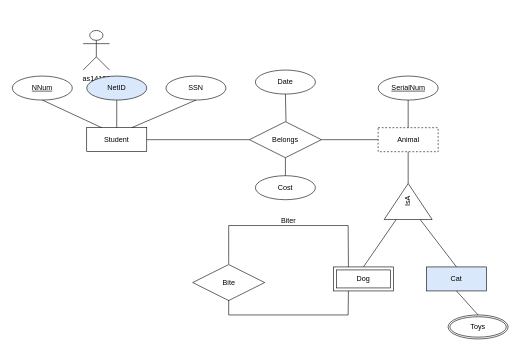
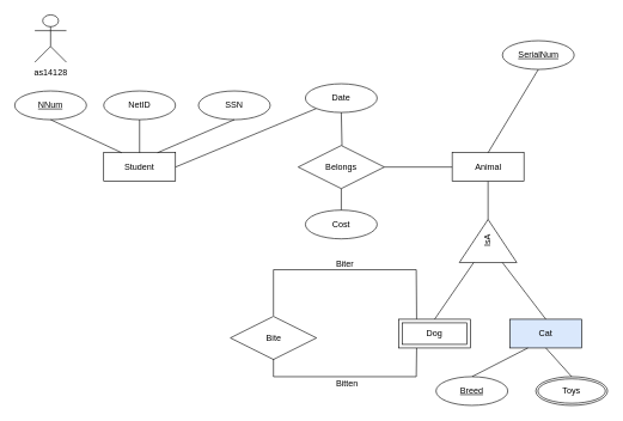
  <mxCell id="0" />
  <mxCell id="1" parent="0" />
- <mxCell id="2" value="as14128" style="shape=umlActor;verticalLabelPosition=bottom;verticalAlign=top;html=1;outlineConnect=0;" parent="1" vertex="1"><mxGeometry x="138" y="50" width="44" height="66" as="geometry" /></mxCell>
+ <mxCell id="2" value="as14128" style="shape=umlActor;verticalLabelPosition=bottom;verticalAlign=top;html=1;outlineConnect=0;" parent="1" vertex="1"><mxGeometry x="48" y="20" width="44" height="66" as="geometry" /></mxCell>
  <mxCell id="3" value="Student" style="whiteSpace=wrap;html=1;align=center;" parent="1" vertex="1"><mxGeometry x="144" y="212" width="100" height="40" as="geometry" /></mxCell>
- <mxCell id="4" value="Animal" style="whiteSpace=wrap;html=1;align=center;dashed=1;" parent="1" vertex="1"><mxGeometry x="629.5" y="212" width="100" height="40" as="geometry" /></mxCell>
+ <mxCell id="4" value="Animal" style="whiteSpace=wrap;html=1;align=center;" parent="1" vertex="1"><mxGeometry x="629.5" y="212" width="100" height="40" as="geometry" /></mxCell>
  <mxCell id="5" value="Belongs" style="shape=rhombus;perimeter=rhombusPerimeter;whiteSpace=wrap;html=1;align=center;" parent="1" vertex="1"><mxGeometry x="415" y="202" width="120" height="60" as="geometry" /></mxCell>
  <mxCell id="6" value="NNum" style="ellipse;whiteSpace=wrap;html=1;align=center;fontStyle=4;" parent="1" vertex="1"><mxGeometry x="20" y="126" width="100" height="40" as="geometry" /></mxCell>
  <mxCell id="7" value="SSN" style="ellipse;whiteSpace=wrap;html=1;align=center;" parent="1" vertex="1"><mxGeometry x="276" y="126" width="100" height="40" as="geometry" /></mxCell>
  <mxCell id="8" value="" style="endArrow=none;html=1;rounded=0;exitX=0.5;exitY=1;exitDx=0;exitDy=0;entryX=0.25;entryY=0;entryDx=0;entryDy=0;" parent="1" source="6" target="3" edge="1"><mxGeometry relative="1" as="geometry"><mxPoint x="79" y="188" as="sourcePoint" /><mxPoint x="239" y="188" as="targetPoint" /></mxGeometry></mxCell>
  <mxCell id="9" value="" style="endArrow=none;html=1;rounded=0;exitX=0.5;exitY=1;exitDx=0;exitDy=0;entryX=0.5;entryY=0;entryDx=0;entryDy=0;" parent="1" target="3" edge="1"><mxGeometry relative="1" as="geometry"><mxPoint x="194" y="166" as="sourcePoint" /><mxPoint x="355" y="186" as="targetPoint" /></mxGeometry></mxCell>
  <mxCell id="10" value="" style="endArrow=none;html=1;rounded=0;exitX=0.5;exitY=1;exitDx=0;exitDy=0;entryX=0.75;entryY=0;entryDx=0;entryDy=0;" parent="1" source="7" target="3" edge="1"><mxGeometry relative="1" as="geometry"><mxPoint x="243" y="192" as="sourcePoint" /><mxPoint x="403" y="192" as="targetPoint" /></mxGeometry></mxCell>
- <mxCell id="11" value="SerialNum" style="ellipse;whiteSpace=wrap;html=1;align=center;fontStyle=4;" parent="1" vertex="1"><mxGeometry x="629.5" y="126" width="100" height="40" as="geometry" /></mxCell>
+ <mxCell id="11" value="SerialNum" style="ellipse;whiteSpace=wrap;html=1;align=center;fontStyle=4;" parent="1" vertex="1"><mxGeometry x="699.5" y="56" width="100" height="40" as="geometry" /></mxCell>
  <mxCell id="12" value="IsA" style="triangle;whiteSpace=wrap;html=1;rotation=-90;" parent="1" vertex="1"><mxGeometry x="649.5" y="295" width="60" height="80" as="geometry" /></mxCell>
  <mxCell id="13" value="" style="endArrow=none;html=1;rounded=0;exitX=0.5;exitY=1;exitDx=0;exitDy=0;exitPerimeter=0;entryX=1;entryY=0.5;entryDx=0;entryDy=0;" parent="1" source="4" target="12" edge="1"><mxGeometry relative="1" as="geometry"><mxPoint x="703" y="276" as="sourcePoint" /><mxPoint x="710" y="307" as="targetPoint" /></mxGeometry></mxCell>
  <mxCell id="14" value="Cat" style="whiteSpace=wrap;html=1;align=center;fillColor=#dae8fc;" parent="1" vertex="1"><mxGeometry x="710" y="444" width="100" height="40" as="geometry" /></mxCell>
  <mxCell id="15" value="" style="endArrow=none;html=1;rounded=0;exitX=0;exitY=0.25;exitDx=0;exitDy=0;entryX=0.5;entryY=0;entryDx=0;entryDy=0;" parent="1" source="12" target="33" edge="1"><mxGeometry relative="1" as="geometry"><mxPoint x="554" y="401" as="sourcePoint" /><mxPoint x="604.5" y="444" as="targetPoint" /></mxGeometry></mxCell>
  <mxCell id="16" value="" style="endArrow=none;html=1;rounded=0;exitX=0;exitY=0.75;exitDx=0;exitDy=0;entryX=0.5;entryY=0;entryDx=0;entryDy=0;" parent="1" source="12" target="14" edge="1"><mxGeometry relative="1" as="geometry"><mxPoint x="727" y="398" as="sourcePoint" /><mxPoint x="887" y="398" as="targetPoint" /></mxGeometry></mxCell>
  <mxCell id="17" value="" style="endArrow=none;html=1;rounded=0;exitX=0.5;exitY=1;exitDx=0;exitDy=0;entryX=0.5;entryY=0;entryDx=0;entryDy=0;" parent="1" source="11" target="4" edge="1"><mxGeometry relative="1" as="geometry"><mxPoint x="651" y="184" as="sourcePoint" /><mxPoint x="811" y="184" as="targetPoint" /></mxGeometry></mxCell>
  <mxCell id="18" value="Toys" style="ellipse;shape=doubleEllipse;margin=3;whiteSpace=wrap;html=1;align=center;" parent="1" vertex="1"><mxGeometry x="746" y="524" width="100" height="40" as="geometry" /></mxCell>
  <mxCell id="19" value="" style="endArrow=none;html=1;rounded=0;exitX=0.5;exitY=1;exitDx=0;exitDy=0;entryX=0.5;entryY=0;entryDx=0;entryDy=0;" parent="1" source="14" target="18" edge="1"><mxGeometry relative="1" as="geometry"><mxPoint x="697" y="502" as="sourcePoint" /><mxPoint x="857" y="502" as="targetPoint" /></mxGeometry></mxCell>
+ <mxCell id="20" value="" style="endArrow=none;html=1;rounded=0;entryX=0.25;entryY=1;entryDx=0;entryDy=0;exitX=0.5;exitY=0;exitDx=0;exitDy=0;" parent="1" source="34" target="14" edge="1"><mxGeometry relative="1" as="geometry"><mxPoint x="654" y="524" as="sourcePoint" /><mxPoint x="752" y="496" as="targetPoint" /></mxGeometry></mxCell>
  <mxCell id="21" value="Bite" style="shape=rhombus;perimeter=rhombusPerimeter;whiteSpace=wrap;html=1;align=center;" parent="1" vertex="1"><mxGeometry x="320.5" y="440" width="120" height="60" as="geometry" /></mxCell>
  <mxCell id="22" value="" style="endArrow=none;html=1;rounded=0;exitX=0.5;exitY=0;exitDx=0;exitDy=0;entryX=0.25;entryY=0;entryDx=0;entryDy=0;" parent="1" target="33" edge="1"><mxGeometry relative="1" as="geometry"><mxPoint x="380.5" y="439" as="sourcePoint" /><mxPoint x="579.5" y="444" as="targetPoint" /><Array as="points"><mxPoint x="380.5" y="375" /><mxPoint x="579.5" y="375" /></Array></mxGeometry></mxCell>
  <mxCell id="23" value="" style="endArrow=none;html=1;rounded=0;exitX=0.5;exitY=1;exitDx=0;exitDy=0;entryX=0.25;entryY=1;entryDx=0;entryDy=0;" parent="1" target="33" edge="1"><mxGeometry relative="1" as="geometry"><mxPoint x="380.5" y="499" as="sourcePoint" /><mxPoint x="579.5" y="484" as="targetPoint" /><Array as="points"><mxPoint x="380.5" y="524" /><mxPoint x="579.5" y="524" /></Array></mxGeometry></mxCell>
  <mxCell id="24" value="Biter" style="text;strokeColor=none;fillColor=none;spacingLeft=4;spacingRight=4;overflow=hidden;rotatable=0;points=[[0,0.5],[1,0.5]];portConstraint=eastwest;fontSize=12;" parent="1" vertex="1"><mxGeometry x="462" y="353" width="40" height="30" as="geometry" /></mxCell>
- <mxCell id="26" value="" style="endArrow=none;html=1;rounded=0;exitX=1;exitY=0.5;exitDx=0;exitDy=0;entryX=0;entryY=0.5;entryDx=0;entryDy=0;" parent="1" source="3" target="5" edge="1"><mxGeometry relative="1" as="geometry"><mxPoint x="248" y="233" as="sourcePoint" /><mxPoint x="408" y="233" as="targetPoint" /></mxGeometry></mxCell>
+ <mxCell id="25" value="Bitten" style="text;strokeColor=none;fillColor=none;spacingLeft=4;spacingRight=4;overflow=hidden;rotatable=0;points=[[0,0.5],[1,0.5]];portConstraint=eastwest;fontSize=12;" parent="1" vertex="1"><mxGeometry x="462" y="520" width="40" height="30" as="geometry" /></mxCell>
+ <mxCell id="26" value="" style="endArrow=none;html=1;rounded=0;exitX=1;exitY=0.5;exitDx=0;exitDy=0;" parent="1" source="3" target="28" edge="1"><mxGeometry relative="1" as="geometry"><mxPoint x="248" y="233" as="sourcePoint" /><mxPoint x="408" y="233" as="targetPoint" /></mxGeometry></mxCell>
  <mxCell id="27" value="" style="endArrow=none;html=1;rounded=0;exitX=1;exitY=0.5;exitDx=0;exitDy=0;entryX=0;entryY=0.5;entryDx=0;entryDy=0;" parent="1" source="5" target="4" edge="1"><mxGeometry relative="1" as="geometry"><mxPoint x="515" y="190" as="sourcePoint" /><mxPoint x="675" y="190" as="targetPoint" /></mxGeometry></mxCell>
  <mxCell id="28" value="Date" style="ellipse;whiteSpace=wrap;html=1;align=center;" parent="1" vertex="1"><mxGeometry x="425" y="116" width="100" height="40" as="geometry" /></mxCell>
  <mxCell id="29" value="Cost" style="ellipse;whiteSpace=wrap;html=1;align=center;" parent="1" vertex="1"><mxGeometry x="425" y="292" width="100" height="40" as="geometry" /></mxCell>
  <mxCell id="30" value="" style="endArrow=none;html=1;rounded=0;exitX=0.5;exitY=1;exitDx=0;exitDy=0;" parent="1" source="28" edge="1"><mxGeometry relative="1" as="geometry"><mxPoint x="485" y="174" as="sourcePoint" /><mxPoint x="476" y="202" as="targetPoint" /></mxGeometry></mxCell>
- <mxCell id="31" value="NetID" style="ellipse;whiteSpace=wrap;html=1;align=center;fillColor=#dae8fc;" parent="1" vertex="1"><mxGeometry x="144" y="126" width="100" height="40" as="geometry" /></mxCell>
+ <mxCell id="31" value="NetID" style="ellipse;whiteSpace=wrap;html=1;align=center;" parent="1" vertex="1"><mxGeometry x="144" y="126" width="100" height="40" as="geometry" /></mxCell>
  <mxCell id="32" value="" style="endArrow=none;html=1;rounded=0;exitX=0.5;exitY=1;exitDx=0;exitDy=0;entryX=0.5;entryY=0;entryDx=0;entryDy=0;" parent="1" source="5" target="29" edge="1"><mxGeometry relative="1" as="geometry"><mxPoint x="488" y="275" as="sourcePoint" /><mxPoint x="648" y="275" as="targetPoint" /></mxGeometry></mxCell>
  <mxCell id="33" value="Dog" style="shape=ext;margin=3;double=1;whiteSpace=wrap;html=1;align=center;" parent="1" vertex="1"><mxGeometry x="555" y="444" width="100" height="40" as="geometry" /></mxCell>
+ <mxCell id="34" value="Breed" style="ellipse;whiteSpace=wrap;html=1;align=center;fontStyle=4;" parent="1" vertex="1"><mxGeometry x="607" y="524" width="100" height="40" as="geometry" /></mxCell>
